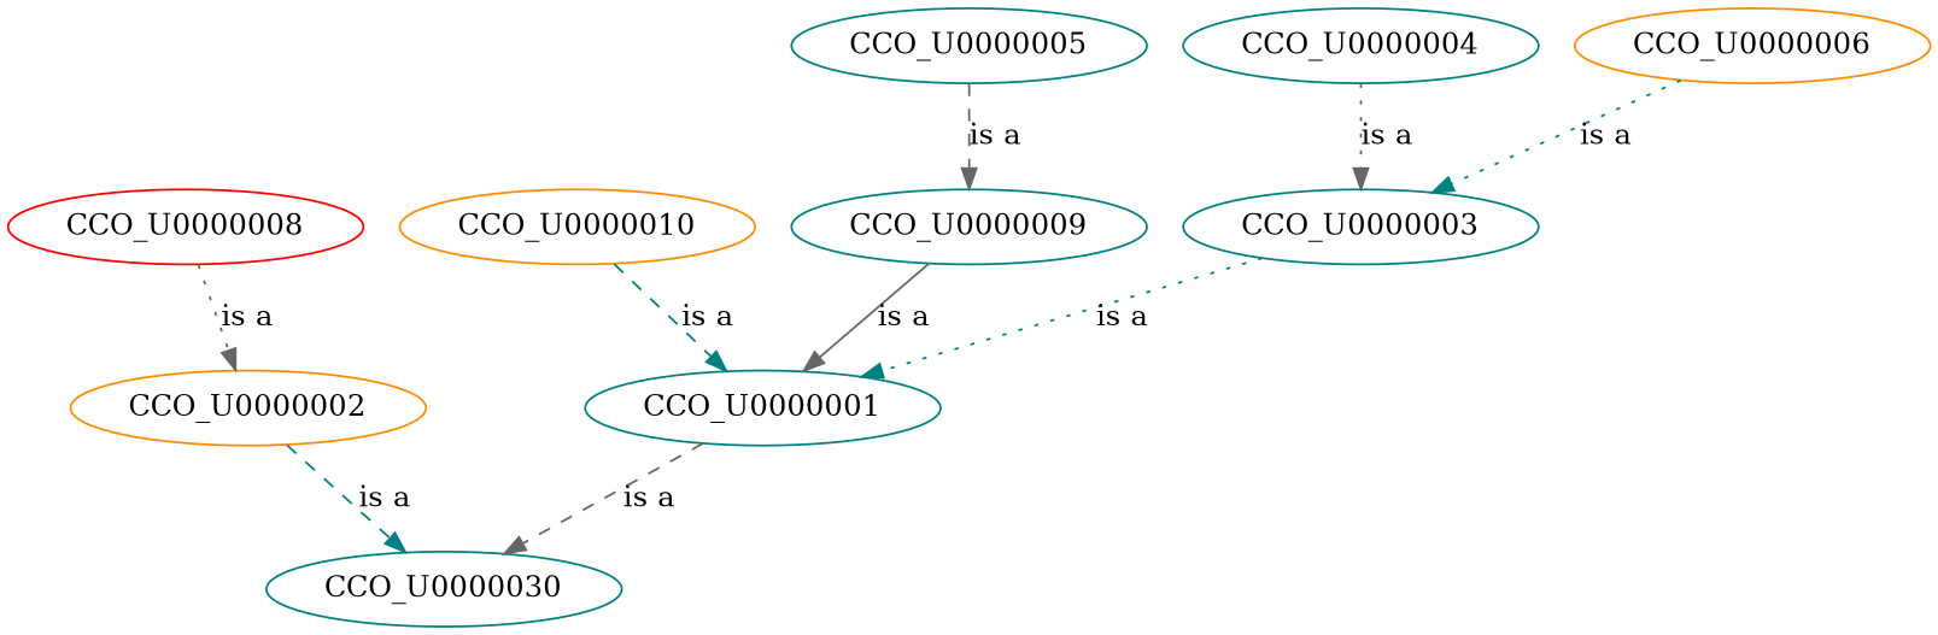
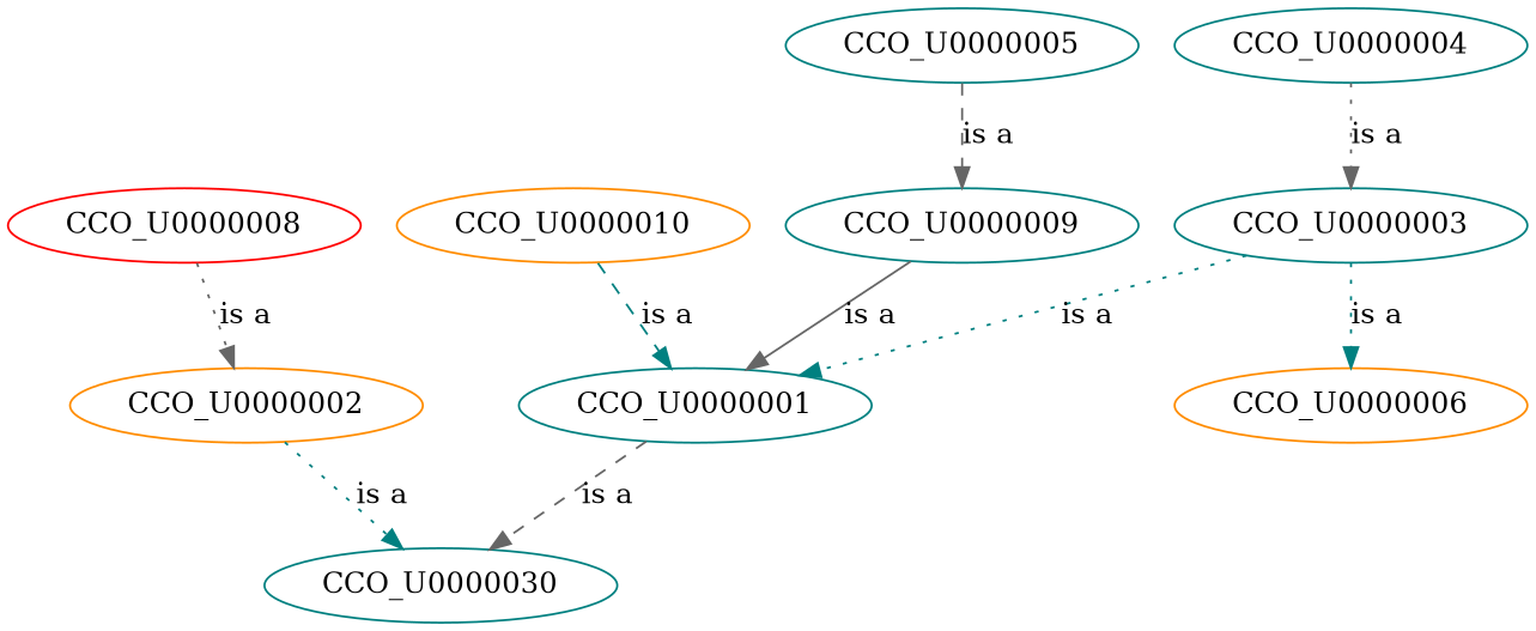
  digraph {
    node [color=teal]
    edge [color=gray40 style=dotted]
    CCO_U0000003
    CCO_U0000001
    n3 [label=CCO_U0000030]
    CCO_U0000008 [color=red]
    CCO_U0000002 [color=darkorange]
    CCO_U0000010 [color=darkorange]
    CCO_U0000004
    CCO_U0000006 [color=darkorange]
    CCO_U0000005
    CCO_U0000009
    CCO_U0000003 -> CCO_U0000001 [color=teal label="is a"]
    CCO_U0000001 -> n3 [label="is a" style=dashed]
    CCO_U0000008 -> CCO_U0000002 [label="is a"]
-   CCO_U0000002 -> n3 [color=teal label="is a" style=dashed]
+   CCO_U0000002 -> n3 [color=teal label="is a"]
    CCO_U0000010 -> CCO_U0000001 [color=teal label="is a" style=dashed]
    CCO_U0000004 -> CCO_U0000003 [label="is a"]
-   CCO_U0000006 -> CCO_U0000003 [color=teal label="is a"]
+   CCO_U0000003 -> CCO_U0000006 [color=teal label="is a"]
    CCO_U0000005 -> CCO_U0000009 [label="is a" style=dashed]
    CCO_U0000009 -> CCO_U0000001 [label="is a" style=solid]
  }
